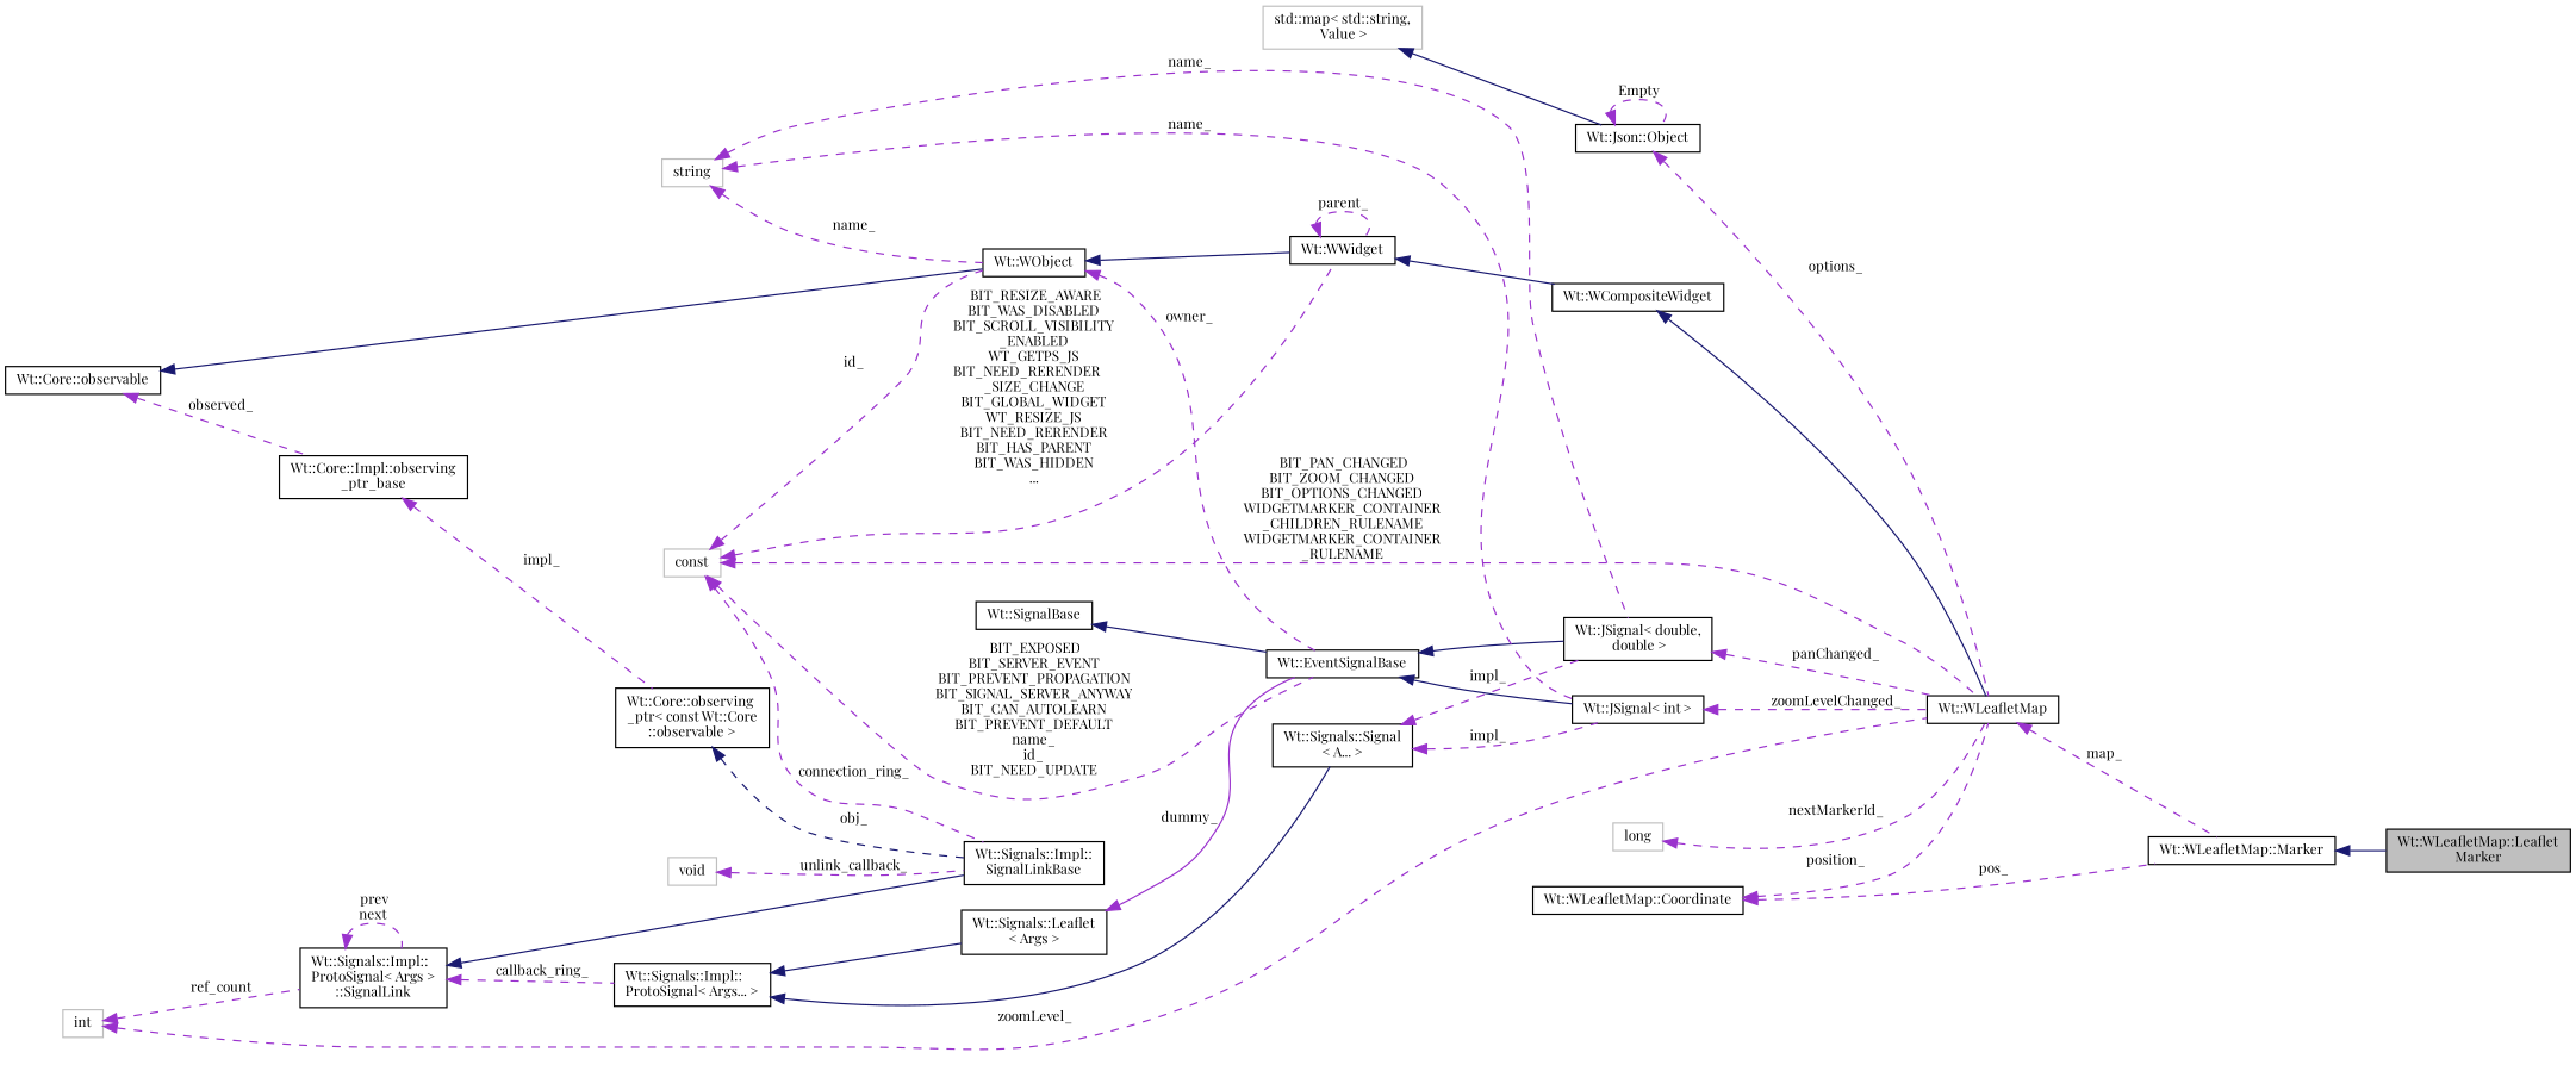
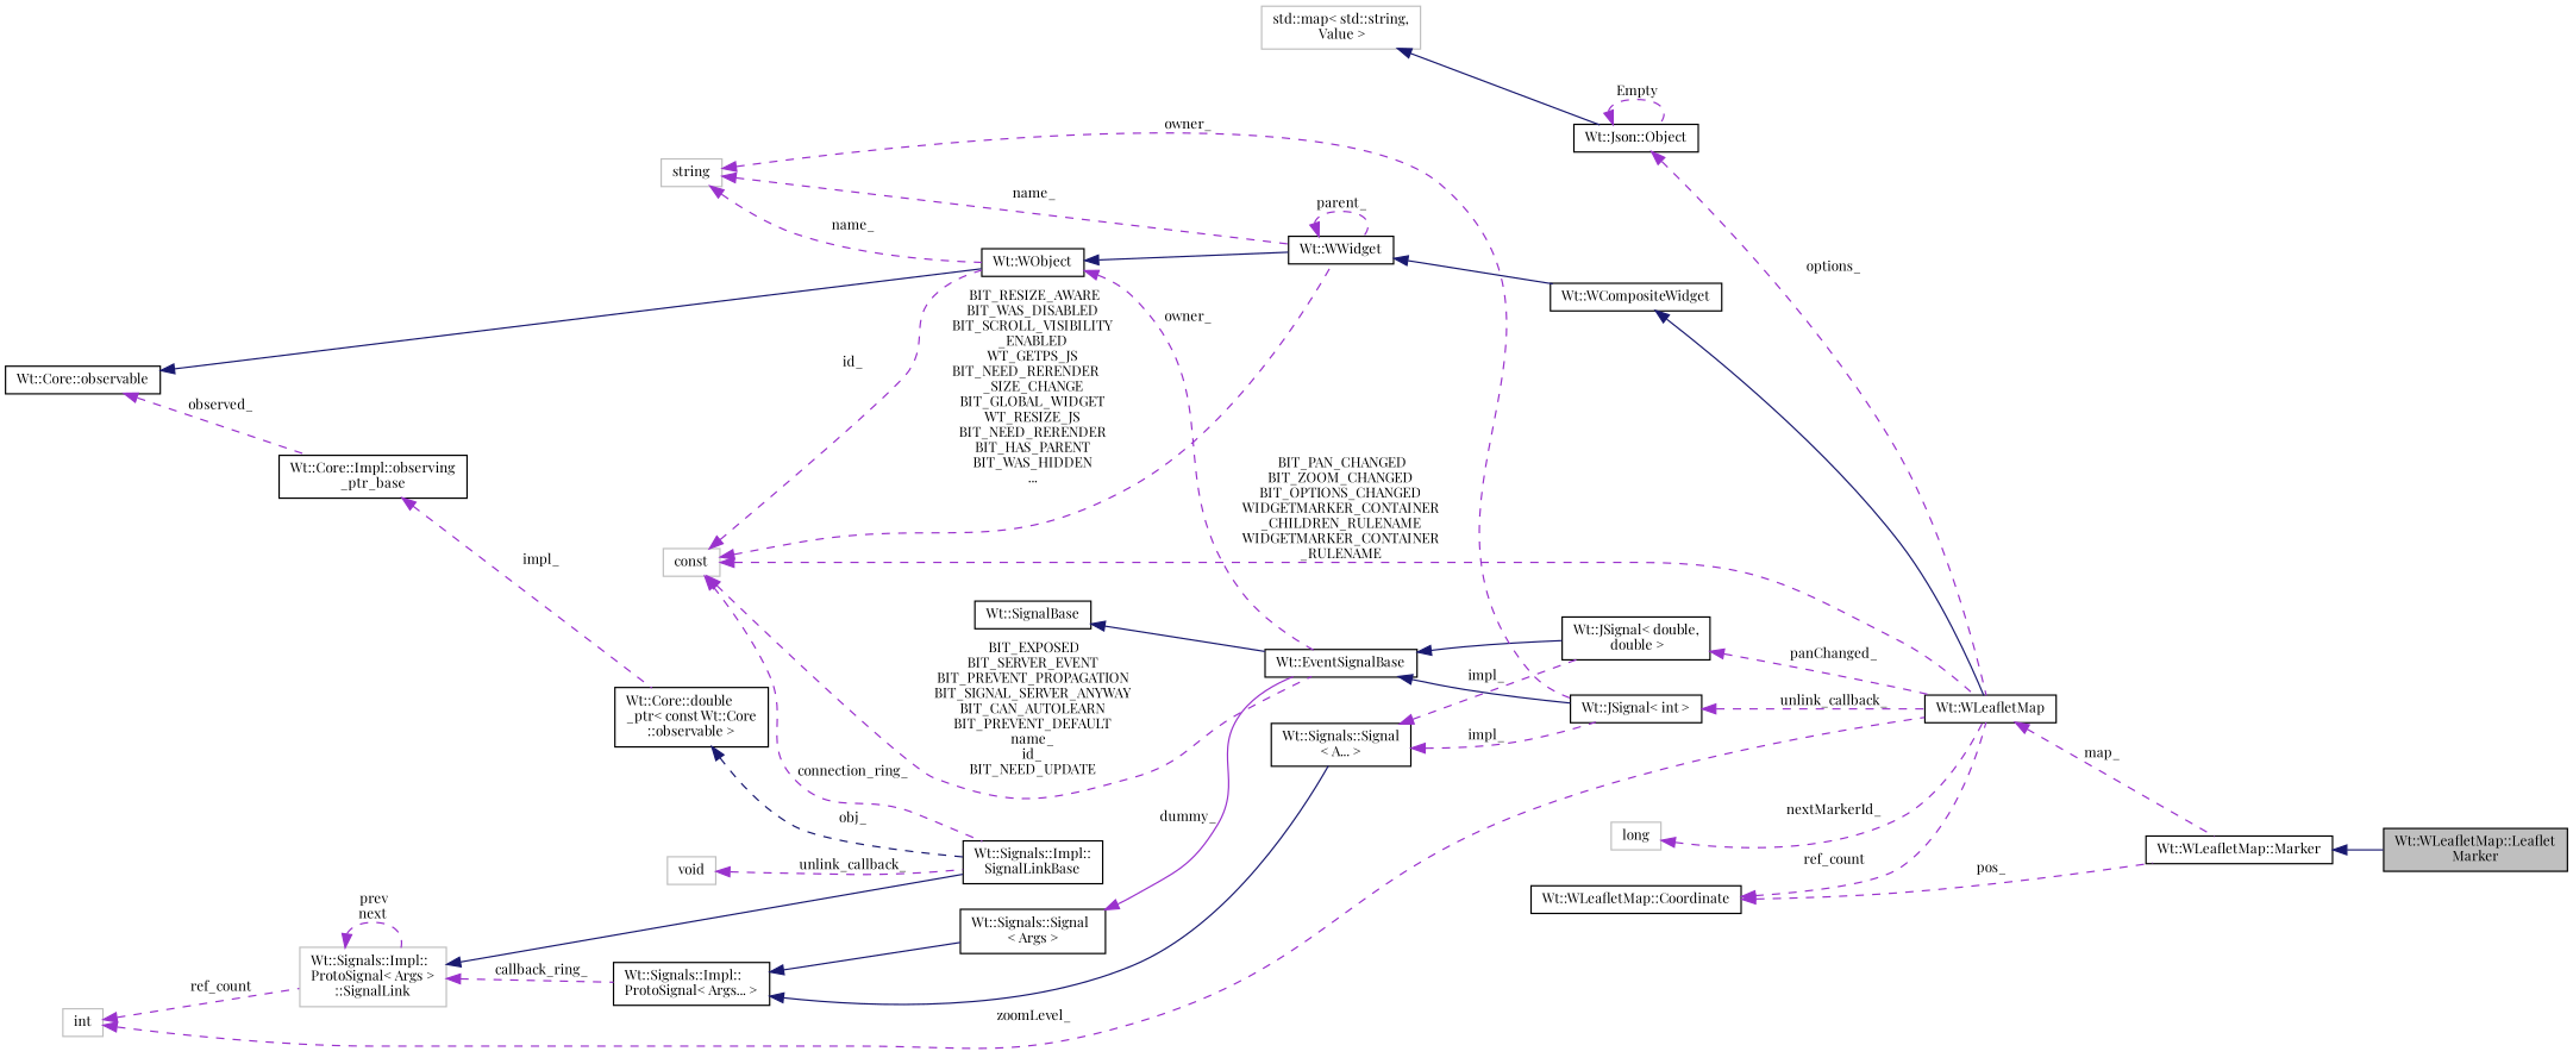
  digraph {
    fontname="Playfair Display"
    rankdir=LR
    node [color=black fillcolor=white fontname="Playfair Display" fontsize=10 shape=record style=filled]
    edge [color=darkorchid3 dir=back fontname="Playfair Display" fontsize=10 labelfontname=Helvetica labelfontsize=10 style=dashed]
    n1 [fillcolor=grey75 fontcolor=black height=0.2 label="Wt::WLeafletMap::Leaflet\lMarker" width=0.4]
    n2 [height=0.2 label="Wt::WLeafletMap::Marker" width=0.4]
    n3 [height=0.2 label="Wt::WLeafletMap" width=0.4]
    n4 [height=0.2 label="Wt::WCompositeWidget" width=0.4]
    n5 [height=0.2 label="Wt::WWidget" width=0.4]
    n6 [height=0.2 label="Wt::WObject" width=0.4]
    n7 [height=0.2 label="Wt::EventSignalBase" width=0.4]
    n8 [height=0.2 label="Wt::JSignal\< int \>" width=0.4]
    n9 [height=0.2 label="Wt::JSignal\< double,\l double \>" width=0.4]
    n10 [height=0.2 label="Wt::Core::observable" width=0.4]
    n11 [height=0.2 label="Wt::Core::Impl::observing\l_ptr_base" width=0.4]
-   n12 [height=0.2 label="Wt::Core::observing\l_ptr\< const Wt::Core\l::observable \>" width=0.4]
+   n12 [height=0.2 label="Wt::Core::double\l_ptr\< const Wt::Core\l::observable \>" width=0.4]
    n13 [color=grey75 height=0.2 label=string width=0.4]
    n14 [color=grey75 height=0.2 label=const width=0.4]
    n15 [height=0.2 label="Wt::Signals::Impl::\lSignalLinkBase" width=0.4]
    n16 [color=grey75 height=0.2 label=int width=0.4]
-   n17 [height=0.2 label="Wt::Signals::Impl::\lProtoSignal\< Args \>\l::SignalLink" width=0.4]
+   n17 [color=grey75 height=0.2 label="Wt::Signals::Impl::\lProtoSignal\< Args \>\l::SignalLink" width=0.4]
    n18 [height=0.2 label="Wt::Signals::Impl::\lProtoSignal\< Args... \>" width=0.4]
    n19 [color=grey75 height=0.2 label=long width=0.4]
    n20 [height=0.2 label="Wt::SignalBase" width=0.4]
-   n21 [height=0.2 label="Wt::Signals::Leaflet\l\< Args \>" width=0.4]
+   n21 [height=0.2 label="Wt::Signals::Signal\l\< Args \>" width=0.4]
    n22 [height=0.2 label="Wt::Signals::Signal\l\< A... \>" width=0.4]
    n23 [color=grey75 height=0.2 label=void width=0.4]
    n24 [height=0.2 label="Wt::WLeafletMap::Coordinate" width=0.4]
    n25 [height=0.2 label="Wt::Json::Object" width=0.4]
    n26 [color=grey75 height=0.2 label="std::map\< std::string,\l Value \>" width=0.4]
    n2 -> n1 [color=midnightblue style=solid]
    n3 -> n2 [label=" map_"]
    n4 -> n3 [color=midnightblue style=solid]
    n5 -> n4 [color=midnightblue style=solid]
    n5 -> n5 [label=" parent_"]
    n6 -> n5 [color=midnightblue style=solid]
    n6 -> n7 [label=" owner_"]
    n7 -> n8 [color=midnightblue style=solid]
    n7 -> n9 [color=midnightblue style=solid]
-   n8 -> n3 [label=" zoomLevelChanged_"]
+   n8 -> n3 [label=" unlink_callback_"]
    n9 -> n3 [label=" panChanged_"]
    n10 -> n6 [color=midnightblue style=solid]
    n10 -> n11 [label=" observed_"]
    n11 -> n12 [label=" impl_"]
    n12 -> n15 [color=midnightblue label=" obj_"]
    n13 -> n6 [label=" name_"]
-   n13 -> n8 [label=" name_"]
-   n13 -> n9 [label=" name_"]
+   n13 -> n8 [label=" owner_"]
+   n13 -> n5 [label=" name_"]
    n14 -> n3 [label=" BIT_PAN_CHANGED\nBIT_ZOOM_CHANGED\nBIT_OPTIONS_CHANGED\nWIDGETMARKER_CONTAINER\l_CHILDREN_RULENAME\nWIDGETMARKER_CONTAINER\l_RULENAME"]
    n14 -> n5 [label=" BIT_RESIZE_AWARE\nBIT_WAS_DISABLED\nBIT_SCROLL_VISIBILITY\l_ENABLED\nWT_GETPS_JS\nBIT_NEED_RERENDER\l_SIZE_CHANGE\nBIT_GLOBAL_WIDGET\nWT_RESIZE_JS\nBIT_NEED_RERENDER\nBIT_HAS_PARENT\nBIT_WAS_HIDDEN\n..."]
    n14 -> n6 [label=" id_"]
    n14 -> n7 [label=" BIT_EXPOSED\nBIT_SERVER_EVENT\nBIT_PREVENT_PROPAGATION\nBIT_SIGNAL_SERVER_ANYWAY\nBIT_CAN_AUTOLEARN\nBIT_PREVENT_DEFAULT\nname_\nid_\nBIT_NEED_UPDATE"]
    n14 -> n15 [label=" connection_ring_"]
    n16 -> n3 [label=" zoomLevel_"]
    n16 -> n17 [label=" ref_count"]
    n17 -> n15 [color=midnightblue style=solid]
    n17 -> n17 [label=" prev\nnext"]
    n17 -> n18 [label=" callback_ring_"]
    n18 -> n21 [color=midnightblue style=solid]
    n18 -> n22 [color=midnightblue style=solid]
    n19 -> n3 [label=" nextMarkerId_"]
    n20 -> n7 [color=midnightblue style=solid]
    n21 -> n7 [label=" dummy_" style=solid]
    n22 -> n8 [label=" impl_"]
    n22 -> n9 [label=" impl_"]
    n23 -> n15 [label=" unlink_callback_"]
    n24 -> n2 [label=" pos_"]
-   n24 -> n3 [label=" position_"]
+   n24 -> n3 [label=" ref_count"]
    n25 -> n3 [label=" options_"]
    n25 -> n25 [label=" Empty"]
    n26 -> n25 [color=midnightblue style=solid]
  }
